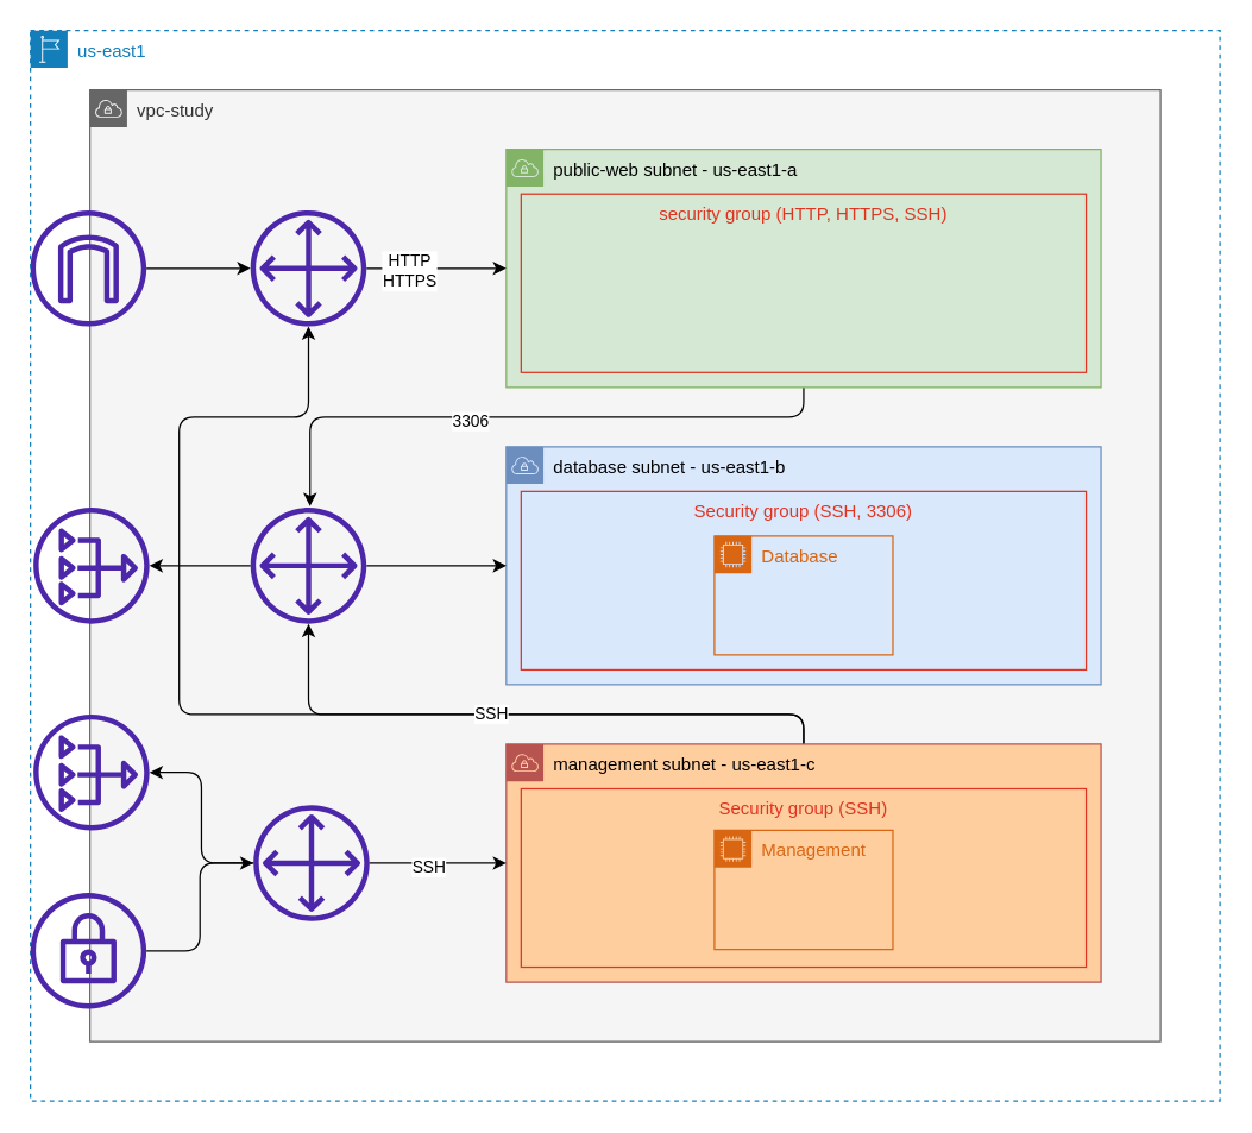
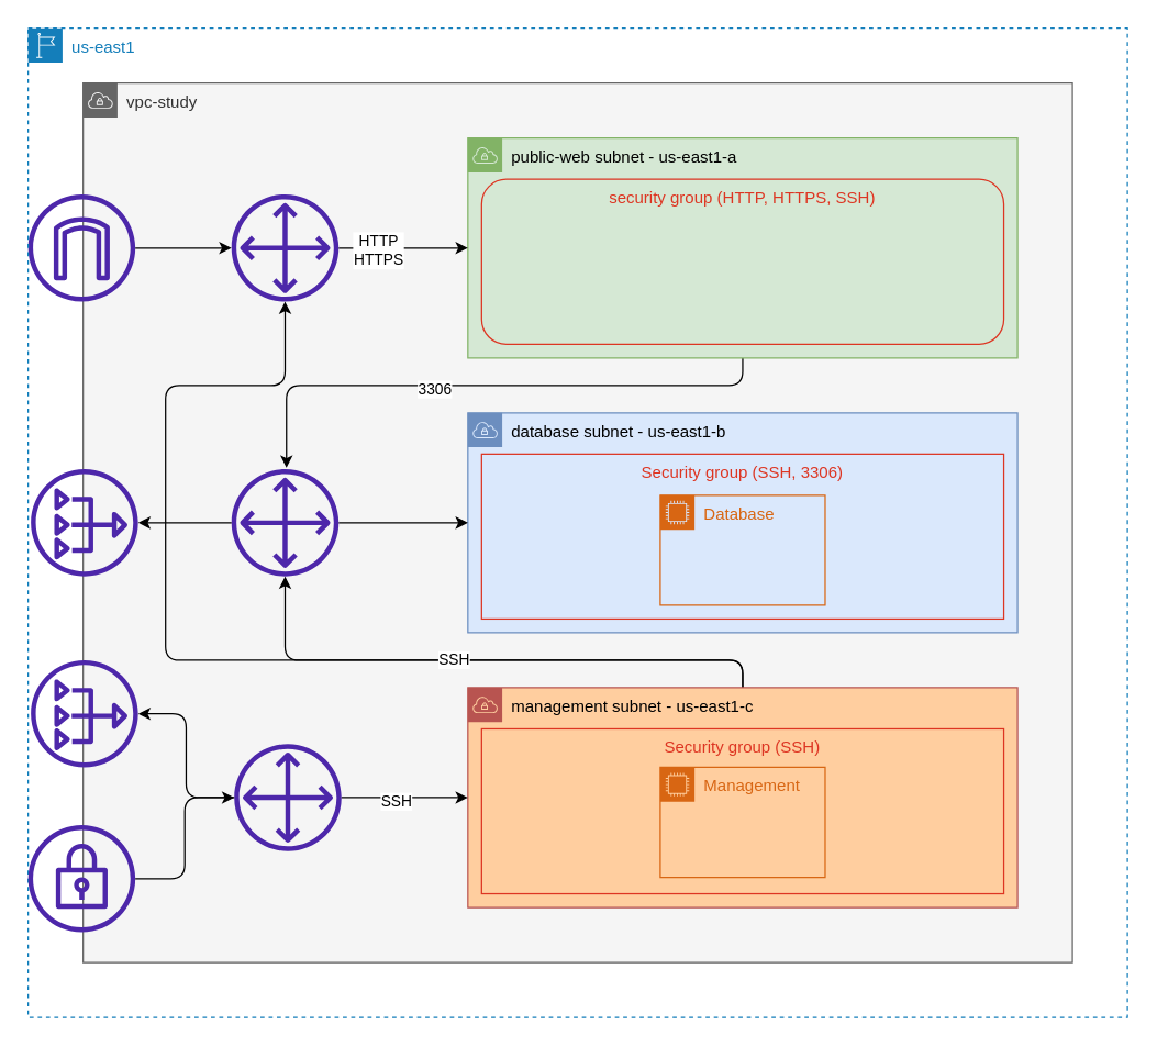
  <mxCell id="0" />
  <mxCell id="1" parent="0" />
  <mxCell id="2" value="vpc-study" style="points=[[0,0],[0.25,0],[0.5,0],[0.75,0],[1,0],[1,0.25],[1,0.5],[1,0.75],[1,1],[0.75,1],[0.5,1],[0.25,1],[0,1],[0,0.75],[0,0.5],[0,0.25]];outlineConnect=0;html=1;whiteSpace=wrap;fontSize=12;fontStyle=0;container=1;pointerEvents=0;collapsible=0;recursiveResize=0;shape=mxgraph.aws4.group;grIcon=mxgraph.aws4.group_vpc;strokeColor=#666666;fillColor=#f5f5f5;verticalAlign=top;align=left;spacingLeft=30;fontColor=#333333;dashed=0;rounded=1;" parent="1" vertex="1"><mxGeometry x="60" y="60" width="720" height="640" as="geometry" /></mxCell>
  <mxCell id="3" style="edgeStyle=orthogonalEdgeStyle;rounded=1;orthogonalLoop=1;jettySize=auto;html=1;fontColor=#000000;entryX=0.513;entryY=-0.013;entryDx=0;entryDy=0;entryPerimeter=0;" parent="2" source="5" target="16" edge="1"><mxGeometry relative="1" as="geometry"><Array as="points"><mxPoint x="480" y="220" /><mxPoint x="148" y="220" /></Array></mxGeometry></mxCell>
  <mxCell id="4" value="3306" style="edgeLabel;html=1;align=center;verticalAlign=middle;resizable=0;points=[];fontSize=11;" parent="3" vertex="1" connectable="0"><mxGeometry x="0.189" y="2" relative="1" as="geometry"><mxPoint as="offset" /></mxGeometry></mxCell>
  <mxCell id="5" value="public-web subnet - us-east1-a" style="outlineConnect=0;html=1;whiteSpace=wrap;fontSize=12;fontStyle=0;shape=mxgraph.aws4.group;grIcon=mxgraph.aws4.group_vpc;strokeColor=#82b366;fillColor=#d5e8d4;verticalAlign=top;align=left;spacingLeft=30;dashed=0;rounded=1;" parent="2" vertex="1"><mxGeometry x="280" y="40" width="400" height="160" as="geometry" /></mxCell>
  <mxCell id="6" value="database subnet - us-east1-b" style="outlineConnect=0;html=1;whiteSpace=wrap;fontSize=12;fontStyle=0;shape=mxgraph.aws4.group;grIcon=mxgraph.aws4.group_vpc;strokeColor=#6c8ebf;fillColor=#dae8fc;verticalAlign=top;align=left;spacingLeft=30;dashed=0;rounded=1;" parent="2" vertex="1"><mxGeometry x="280" y="240" width="400" height="160" as="geometry" /></mxCell>
  <mxCell id="7" style="edgeStyle=orthogonalEdgeStyle;rounded=1;orthogonalLoop=1;jettySize=auto;html=1;fontColor=#000000;" parent="2" source="9" target="5" edge="1"><mxGeometry relative="1" as="geometry" /></mxCell>
  <mxCell id="8" value="HTTP&lt;br style=&quot;font-size: 11px;&quot;&gt;HTTPS" style="edgeLabel;html=1;align=center;verticalAlign=middle;resizable=0;points=[];fontSize=11;" parent="7" vertex="1" connectable="0"><mxGeometry x="-0.613" y="-3" relative="1" as="geometry"><mxPoint x="10" y="-2" as="offset" /></mxGeometry></mxCell>
  <mxCell id="9" value="" style="outlineConnect=0;fontColor=#232F3E;gradientColor=none;fillColor=#4D27AA;strokeColor=none;dashed=0;verticalLabelPosition=bottom;verticalAlign=top;align=center;html=1;fontSize=12;fontStyle=0;aspect=fixed;pointerEvents=1;shape=mxgraph.aws4.customer_gateway;rounded=1;" parent="2" vertex="1"><mxGeometry x="108" y="81" width="78" height="78" as="geometry" /></mxCell>
  <mxCell id="10" value="" style="outlineConnect=0;fontColor=#232F3E;gradientColor=none;fillColor=#4D27AA;strokeColor=none;dashed=0;verticalLabelPosition=bottom;verticalAlign=top;align=center;html=1;fontSize=12;fontStyle=0;aspect=fixed;pointerEvents=1;shape=mxgraph.aws4.internet_gateway;rounded=1;" parent="2" vertex="1"><mxGeometry x="-40" y="81" width="78" height="78" as="geometry" /></mxCell>
  <mxCell id="11" style="edgeStyle=orthogonalEdgeStyle;rounded=1;orthogonalLoop=1;jettySize=auto;html=1;fontColor=#000000;" parent="2" source="10" target="9" edge="1"><mxGeometry relative="1" as="geometry" /></mxCell>
  <mxCell id="12" style="edgeStyle=orthogonalEdgeStyle;rounded=1;orthogonalLoop=1;jettySize=auto;html=1;fontColor=#000000;" parent="2" source="14" target="16" edge="1"><mxGeometry relative="1" as="geometry"><Array as="points"><mxPoint x="480" y="420" /><mxPoint x="147" y="420" /></Array></mxGeometry></mxCell>
  <mxCell id="13" value="SSH" style="edgeStyle=orthogonalEdgeStyle;rounded=1;orthogonalLoop=1;jettySize=auto;html=1;fontColor=#000000;" parent="2" source="14" target="9" edge="1"><mxGeometry x="-0.416" relative="1" as="geometry"><Array as="points"><mxPoint x="480" y="420" /><mxPoint x="60" y="420" /><mxPoint x="60" y="220" /><mxPoint x="147" y="220" /></Array><mxPoint as="offset" /></mxGeometry></mxCell>
  <mxCell id="14" value="management subnet - us-east1-c" style="outlineConnect=0;html=1;whiteSpace=wrap;fontSize=12;fontStyle=0;shape=mxgraph.aws4.group;grIcon=mxgraph.aws4.group_vpc;strokeColor=#b85450;fillColor=#FFCE9F;verticalAlign=top;align=left;spacingLeft=30;dashed=0;rounded=1;" parent="2" vertex="1"><mxGeometry x="280" y="440" width="400" height="160" as="geometry" /></mxCell>
  <mxCell id="15" style="edgeStyle=orthogonalEdgeStyle;rounded=1;orthogonalLoop=1;jettySize=auto;html=1;fontColor=#000000;" parent="2" source="16" target="6" edge="1"><mxGeometry relative="1" as="geometry" /></mxCell>
  <mxCell id="16" value="" style="outlineConnect=0;fontColor=#232F3E;gradientColor=none;fillColor=#4D27AA;strokeColor=none;dashed=0;verticalLabelPosition=bottom;verticalAlign=top;align=center;html=1;fontSize=12;fontStyle=0;aspect=fixed;pointerEvents=1;shape=mxgraph.aws4.customer_gateway;rounded=1;" parent="2" vertex="1"><mxGeometry x="108" y="281" width="78" height="78" as="geometry" /></mxCell>
- <mxCell id="17" value="security group (HTTP, HTTPS, SSH)" style="fillColor=none;strokeColor=#DD3522;verticalAlign=top;fontStyle=0;fontColor=#DD3522;rounded=0;" parent="2" vertex="1"><mxGeometry x="290" y="70" width="380" height="120" as="geometry" /></mxCell>
+ <mxCell id="17" value="security group (HTTP, HTTPS, SSH)" style="fillColor=none;strokeColor=#DD3522;verticalAlign=top;fontStyle=0;fontColor=#DD3522;rounded=1;" parent="2" vertex="1"><mxGeometry x="290" y="70" width="380" height="120" as="geometry" /></mxCell>
  <mxCell id="18" value="Security group (SSH, 3306)" style="fillColor=none;strokeColor=#DD3522;verticalAlign=top;fontStyle=0;fontColor=#DD3522;rounded=0;" parent="2" vertex="1"><mxGeometry x="290" y="270" width="380" height="120" as="geometry" /></mxCell>
  <mxCell id="19" style="edgeStyle=orthogonalEdgeStyle;rounded=0;orthogonalLoop=1;jettySize=auto;html=1;" parent="1" source="16" target="21" edge="1"><mxGeometry relative="1" as="geometry" /></mxCell>
  <mxCell id="20" value="us-east1" style="points=[[0,0],[0.25,0],[0.5,0],[0.75,0],[1,0],[1,0.25],[1,0.5],[1,0.75],[1,1],[0.75,1],[0.5,1],[0.25,1],[0,1],[0,0.75],[0,0.5],[0,0.25]];outlineConnect=0;gradientColor=none;html=1;whiteSpace=wrap;fontSize=12;fontStyle=0;container=1;pointerEvents=0;collapsible=0;recursiveResize=0;shape=mxgraph.aws4.group;grIcon=mxgraph.aws4.group_region;strokeColor=#147EBA;fillColor=none;verticalAlign=top;align=left;spacingLeft=30;fontColor=#147EBA;dashed=1;" vertex="1" parent="1"><mxGeometry x="20" y="20" width="800" height="720" as="geometry" /></mxCell>
  <mxCell id="21" value="" style="sketch=0;outlineConnect=0;fontColor=#232F3E;gradientColor=none;fillColor=#4D27AA;strokeColor=none;dashed=0;verticalLabelPosition=bottom;verticalAlign=top;align=center;html=1;fontSize=12;fontStyle=0;aspect=fixed;pointerEvents=1;shape=mxgraph.aws4.nat_gateway;" parent="20" vertex="1"><mxGeometry x="2" y="321" width="78" height="78" as="geometry" /></mxCell>
  <mxCell id="22" value="" style="sketch=0;outlineConnect=0;fontColor=#232F3E;gradientColor=none;fillColor=#4D27AA;strokeColor=none;dashed=0;verticalLabelPosition=bottom;verticalAlign=top;align=center;html=1;fontSize=12;fontStyle=0;aspect=fixed;pointerEvents=1;shape=mxgraph.aws4.nat_gateway;" parent="20" vertex="1"><mxGeometry x="2" y="460" width="78" height="78" as="geometry" /></mxCell>
  <mxCell id="23" value="" style="outlineConnect=0;fontColor=#232F3E;gradientColor=none;fillColor=#4D27AA;strokeColor=none;dashed=0;verticalLabelPosition=bottom;verticalAlign=top;align=center;html=1;fontSize=12;fontStyle=0;aspect=fixed;pointerEvents=1;shape=mxgraph.aws4.vpn_gateway;rounded=1;" parent="20" vertex="1"><mxGeometry y="580" width="78" height="78" as="geometry" /></mxCell>
  <mxCell id="24" value="" style="outlineConnect=0;fontColor=#232F3E;gradientColor=none;fillColor=#4D27AA;strokeColor=none;dashed=0;verticalLabelPosition=bottom;verticalAlign=top;align=center;html=1;fontSize=12;fontStyle=0;aspect=fixed;pointerEvents=1;shape=mxgraph.aws4.customer_gateway;rounded=1;" parent="20" vertex="1"><mxGeometry x="150" y="521" width="78" height="78" as="geometry" /></mxCell>
  <mxCell id="25" style="edgeStyle=orthogonalEdgeStyle;rounded=1;orthogonalLoop=1;jettySize=auto;html=1;fontColor=#000000;" parent="20" source="23" target="24" edge="1"><mxGeometry relative="1" as="geometry" /></mxCell>
  <mxCell id="26" style="edgeStyle=orthogonalEdgeStyle;rounded=1;orthogonalLoop=1;jettySize=auto;html=1;" parent="20" source="24" target="22" edge="1"><mxGeometry relative="1" as="geometry" /></mxCell>
  <mxCell id="27" value="Database" style="points=[[0,0],[0.25,0],[0.5,0],[0.75,0],[1,0],[1,0.25],[1,0.5],[1,0.75],[1,1],[0.75,1],[0.5,1],[0.25,1],[0,1],[0,0.75],[0,0.5],[0,0.25]];outlineConnect=0;gradientColor=none;html=1;whiteSpace=wrap;fontSize=12;fontStyle=0;container=1;pointerEvents=0;collapsible=0;recursiveResize=0;shape=mxgraph.aws4.group;grIcon=mxgraph.aws4.group_ec2_instance_contents;strokeColor=#D86613;fillColor=none;verticalAlign=top;align=left;spacingLeft=30;fontColor=#D86613;dashed=0;rounded=1;" parent="20" vertex="1"><mxGeometry x="460" y="340" width="120" height="80" as="geometry" /></mxCell>
  <mxCell id="28" value="Security group (SSH)" style="fillColor=none;strokeColor=#DD3522;verticalAlign=top;fontStyle=0;fontColor=#DD3522;rounded=0;" parent="20" vertex="1"><mxGeometry x="330" y="510" width="380" height="120" as="geometry" /></mxCell>
  <mxCell id="29" value="Management" style="points=[[0,0],[0.25,0],[0.5,0],[0.75,0],[1,0],[1,0.25],[1,0.5],[1,0.75],[1,1],[0.75,1],[0.5,1],[0.25,1],[0,1],[0,0.75],[0,0.5],[0,0.25]];outlineConnect=0;gradientColor=none;html=1;whiteSpace=wrap;fontSize=12;fontStyle=0;container=1;pointerEvents=0;collapsible=0;recursiveResize=0;shape=mxgraph.aws4.group;grIcon=mxgraph.aws4.group_ec2_instance_contents;strokeColor=#D86613;fillColor=none;verticalAlign=top;align=left;spacingLeft=30;fontColor=#D86613;dashed=0;rounded=1;" parent="20" vertex="1"><mxGeometry x="460" y="538" width="120" height="80" as="geometry" /></mxCell>
  <mxCell id="30" style="edgeStyle=orthogonalEdgeStyle;rounded=1;orthogonalLoop=1;jettySize=auto;html=1;fontColor=#000000;" parent="1" source="24" target="14" edge="1"><mxGeometry relative="1" as="geometry" /></mxCell>
  <mxCell id="31" value="SSH" style="edgeLabel;html=1;align=center;verticalAlign=middle;resizable=0;points=[];" vertex="1" connectable="0" parent="30"><mxGeometry x="-0.152" y="-2" relative="1" as="geometry"><mxPoint as="offset" /></mxGeometry></mxCell>
